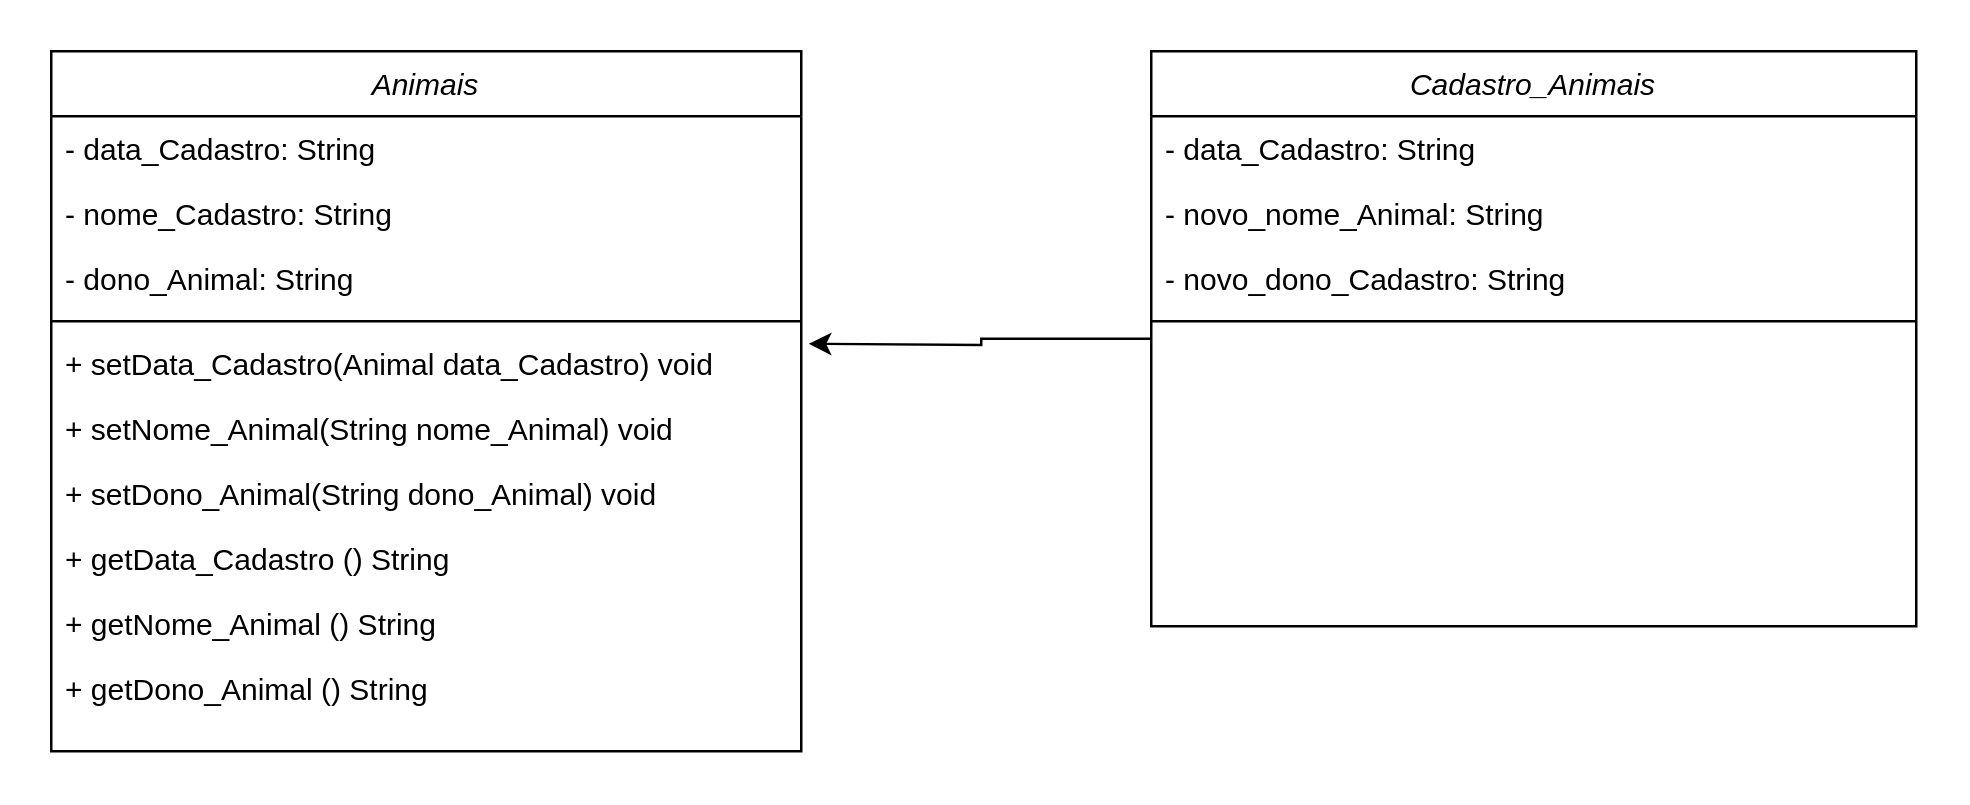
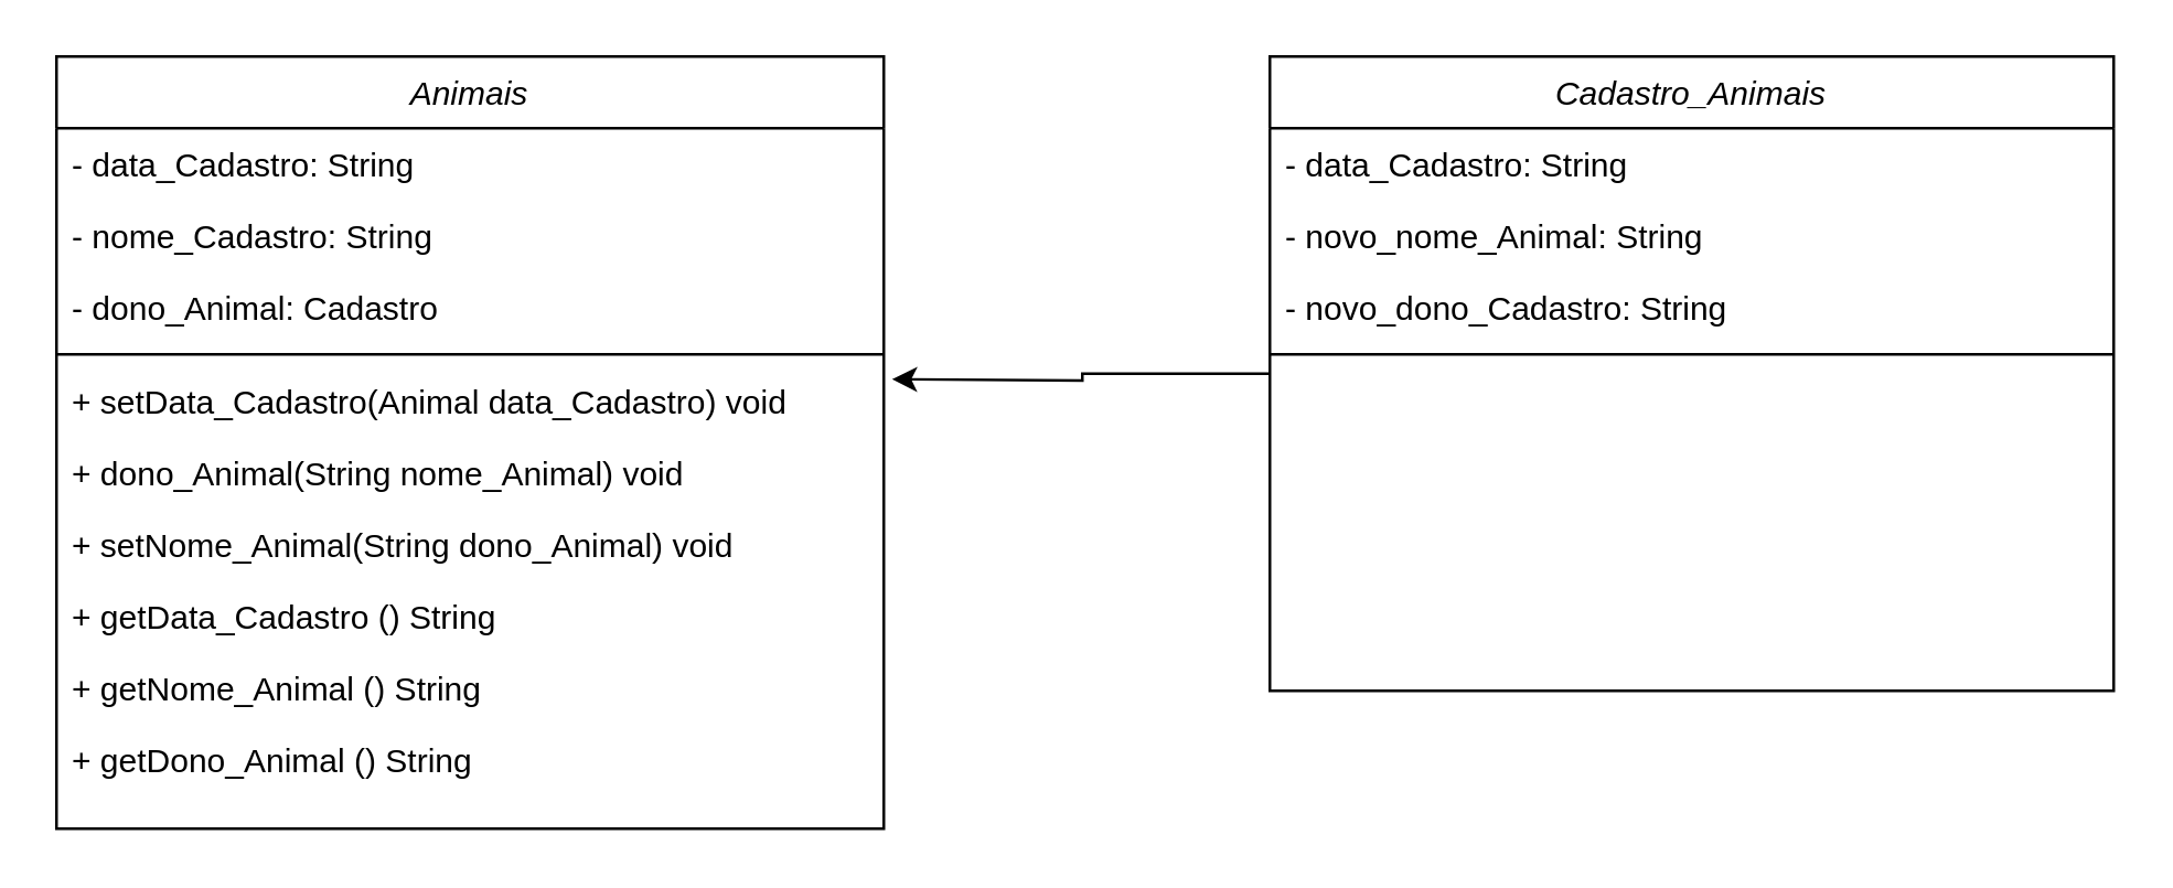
  <mxCell id="0" />
  <mxCell id="1" parent="0" />
  <mxCell id="2" value="Animais" style="swimlane;fontStyle=2;align=center;verticalAlign=top;childLayout=stackLayout;horizontal=1;startSize=26;horizontalStack=0;resizeParent=1;resizeLast=0;collapsible=1;marginBottom=0;rounded=0;shadow=0;strokeWidth=1;" parent="1" vertex="1"><mxGeometry x="20" y="20" width="300" height="280" as="geometry"><mxRectangle x="230" y="140" width="160" height="26" as="alternateBounds" /></mxGeometry></mxCell>
  <mxCell id="3" value="- data_Cadastro: String" style="text;align=left;verticalAlign=top;spacingLeft=4;spacingRight=4;overflow=hidden;rotatable=0;points=[[0,0.5],[1,0.5]];portConstraint=eastwest;" parent="2" vertex="1"><mxGeometry y="26" width="300" height="26" as="geometry" /></mxCell>
  <mxCell id="4" value="- nome_Cadastro: String" style="text;align=left;verticalAlign=top;spacingLeft=4;spacingRight=4;overflow=hidden;rotatable=0;points=[[0,0.5],[1,0.5]];portConstraint=eastwest;rounded=0;shadow=0;html=0;" parent="2" vertex="1"><mxGeometry y="52" width="300" height="26" as="geometry" /></mxCell>
- <mxCell id="5" value="- dono_Animal: String" style="text;align=left;verticalAlign=top;spacingLeft=4;spacingRight=4;overflow=hidden;rotatable=0;points=[[0,0.5],[1,0.5]];portConstraint=eastwest;rounded=0;shadow=0;html=0;" parent="2" vertex="1"><mxGeometry y="78" width="300" height="26" as="geometry" /></mxCell>
+ <mxCell id="5" value="- dono_Animal: Cadastro" style="text;align=left;verticalAlign=top;spacingLeft=4;spacingRight=4;overflow=hidden;rotatable=0;points=[[0,0.5],[1,0.5]];portConstraint=eastwest;rounded=0;shadow=0;html=0;" parent="2" vertex="1"><mxGeometry y="78" width="300" height="26" as="geometry" /></mxCell>
  <mxCell id="6" value="" style="line;html=1;strokeWidth=1;align=left;verticalAlign=middle;spacingTop=-1;spacingLeft=3;spacingRight=3;rotatable=0;labelPosition=right;points=[];portConstraint=eastwest;" parent="2" vertex="1"><mxGeometry y="104" width="300" height="8" as="geometry" /></mxCell>
  <mxCell id="7" value="+ setData_Cadastro(Animal data_Cadastro) void" style="text;align=left;verticalAlign=top;spacingLeft=4;spacingRight=4;overflow=hidden;rotatable=0;points=[[0,0.5],[1,0.5]];portConstraint=eastwest;" vertex="1" parent="2"><mxGeometry y="112" width="300" height="26" as="geometry" /></mxCell>
- <mxCell id="8" value="+ setNome_Animal(String nome_Animal) void" style="text;align=left;verticalAlign=top;spacingLeft=4;spacingRight=4;overflow=hidden;rotatable=0;points=[[0,0.5],[1,0.5]];portConstraint=eastwest;" vertex="1" parent="2"><mxGeometry y="138" width="300" height="26" as="geometry" /></mxCell>
- <mxCell id="9" value="+ setDono_Animal(String dono_Animal) void" style="text;align=left;verticalAlign=top;spacingLeft=4;spacingRight=4;overflow=hidden;rotatable=0;points=[[0,0.5],[1,0.5]];portConstraint=eastwest;" vertex="1" parent="2"><mxGeometry y="164" width="300" height="26" as="geometry" /></mxCell>
+ <mxCell id="8" value="+ dono_Animal(String nome_Animal) void" style="text;align=left;verticalAlign=top;spacingLeft=4;spacingRight=4;overflow=hidden;rotatable=0;points=[[0,0.5],[1,0.5]];portConstraint=eastwest;" vertex="1" parent="2"><mxGeometry y="138" width="300" height="26" as="geometry" /></mxCell>
+ <mxCell id="9" value="+ setNome_Animal(String dono_Animal) void" style="text;align=left;verticalAlign=top;spacingLeft=4;spacingRight=4;overflow=hidden;rotatable=0;points=[[0,0.5],[1,0.5]];portConstraint=eastwest;" vertex="1" parent="2"><mxGeometry y="164" width="300" height="26" as="geometry" /></mxCell>
  <mxCell id="10" value="+ getData_Cadastro () String" style="text;align=left;verticalAlign=top;spacingLeft=4;spacingRight=4;overflow=hidden;rotatable=0;points=[[0,0.5],[1,0.5]];portConstraint=eastwest;rounded=0;shadow=0;html=0;" vertex="1" parent="2"><mxGeometry y="190" width="300" height="26" as="geometry" /></mxCell>
  <mxCell id="11" value="+ getNome_Animal () String" style="text;align=left;verticalAlign=top;spacingLeft=4;spacingRight=4;overflow=hidden;rotatable=0;points=[[0,0.5],[1,0.5]];portConstraint=eastwest;rounded=0;shadow=0;html=0;" vertex="1" parent="2"><mxGeometry y="216" width="300" height="26" as="geometry" /></mxCell>
  <mxCell id="12" value="+ getDono_Animal () String" style="text;align=left;verticalAlign=top;spacingLeft=4;spacingRight=4;overflow=hidden;rotatable=0;points=[[0,0.5],[1,0.5]];portConstraint=eastwest;rounded=0;shadow=0;html=0;" vertex="1" parent="2"><mxGeometry y="242" width="300" height="26" as="geometry" /></mxCell>
  <mxCell id="13" style="edgeStyle=orthogonalEdgeStyle;rounded=0;orthogonalLoop=1;jettySize=auto;html=1;exitX=0;exitY=0.5;exitDx=0;exitDy=0;" edge="1" parent="1" source="14"><mxGeometry relative="1" as="geometry"><mxPoint x="323" y="137" as="targetPoint" /></mxGeometry></mxCell>
  <mxCell id="14" value="Cadastro_Animais" style="swimlane;fontStyle=2;align=center;verticalAlign=top;childLayout=stackLayout;horizontal=1;startSize=26;horizontalStack=0;resizeParent=1;resizeLast=0;collapsible=1;marginBottom=0;rounded=0;shadow=0;strokeWidth=1;" vertex="1" parent="1"><mxGeometry x="460" y="20" width="306" height="230" as="geometry"><mxRectangle x="230" y="140" width="160" height="26" as="alternateBounds" /></mxGeometry></mxCell>
  <mxCell id="15" value="- data_Cadastro: String" style="text;align=left;verticalAlign=top;spacingLeft=4;spacingRight=4;overflow=hidden;rotatable=0;points=[[0,0.5],[1,0.5]];portConstraint=eastwest;" vertex="1" parent="14"><mxGeometry y="26" width="306" height="26" as="geometry" /></mxCell>
  <mxCell id="16" value="- novo_nome_Animal: String" style="text;align=left;verticalAlign=top;spacingLeft=4;spacingRight=4;overflow=hidden;rotatable=0;points=[[0,0.5],[1,0.5]];portConstraint=eastwest;rounded=0;shadow=0;html=0;" vertex="1" parent="14"><mxGeometry y="52" width="306" height="26" as="geometry" /></mxCell>
  <mxCell id="17" value="- novo_dono_Cadastro: String" style="text;align=left;verticalAlign=top;spacingLeft=4;spacingRight=4;overflow=hidden;rotatable=0;points=[[0,0.5],[1,0.5]];portConstraint=eastwest;rounded=0;shadow=0;html=0;" vertex="1" parent="14"><mxGeometry y="78" width="306" height="26" as="geometry" /></mxCell>
  <mxCell id="18" value="" style="line;html=1;strokeWidth=1;align=left;verticalAlign=middle;spacingTop=-1;spacingLeft=3;spacingRight=3;rotatable=0;labelPosition=right;points=[];portConstraint=eastwest;" vertex="1" parent="14"><mxGeometry y="104" width="306" height="8" as="geometry" /></mxCell>
